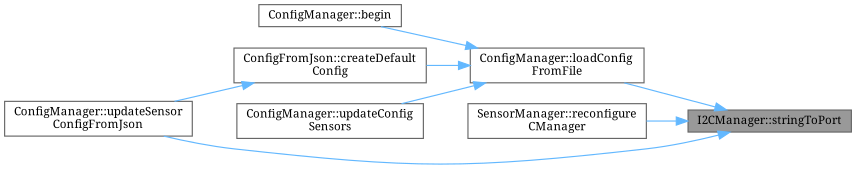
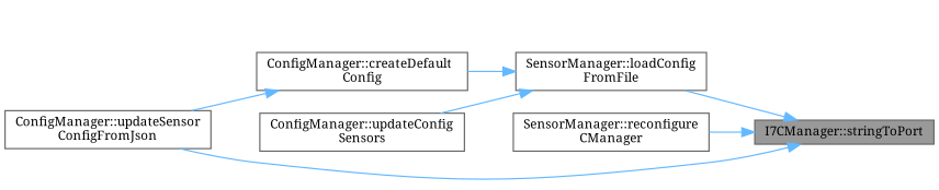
  digraph {
    fontname="Noto Serif"
    rankdir=RL
    node [color=grey40 fillcolor=white fontname="Noto Serif" fontsize=10 shape=box style=filled]
    edge [color=steelblue1 dir=back fontname="Noto Serif" fontsize=10 labelfontname=Helvetica labelfontsize=10 style=solid]
-   n1 [color=gray40 fillcolor=grey60 fontcolor=black height=0.2 label="I2CManager::stringToPort" width=0.4]
-   n2 [height=0.2 label="ConfigManager::loadConfig\lFromFile" width=0.4]
+   n1 [color=gray40 fillcolor=grey60 fontcolor=black height=0.2 label="I7CManager::stringToPort" width=0.4]
+   n2 [height=0.2 label="SensorManager::loadConfig\lFromFile" width=0.4]
    n3 [height=0.2 label="SensorManager::reconfigure\lCManager" width=0.4]
    n4 [height=0.2 label="ConfigManager::updateSensor\lConfigFromJson" width=0.4]
-   n5 [height=0.2 label="ConfigManager::begin" width=0.4]
-   n6 [height=0.2 label="ConfigFromJson::createDefault\lConfig" width=0.4]
+   n6 [height=0.2 label="ConfigManager::createDefault\lConfig" width=0.4]
    n7 [height=0.2 label="ConfigManager::updateConfig\lSensors" width=0.4]
    n1 -> n2
    n1 -> n3
    n1 -> n4
-   n2 -> n5
    n2 -> n6
    n2 -> n7
    n6 -> n4
  }
